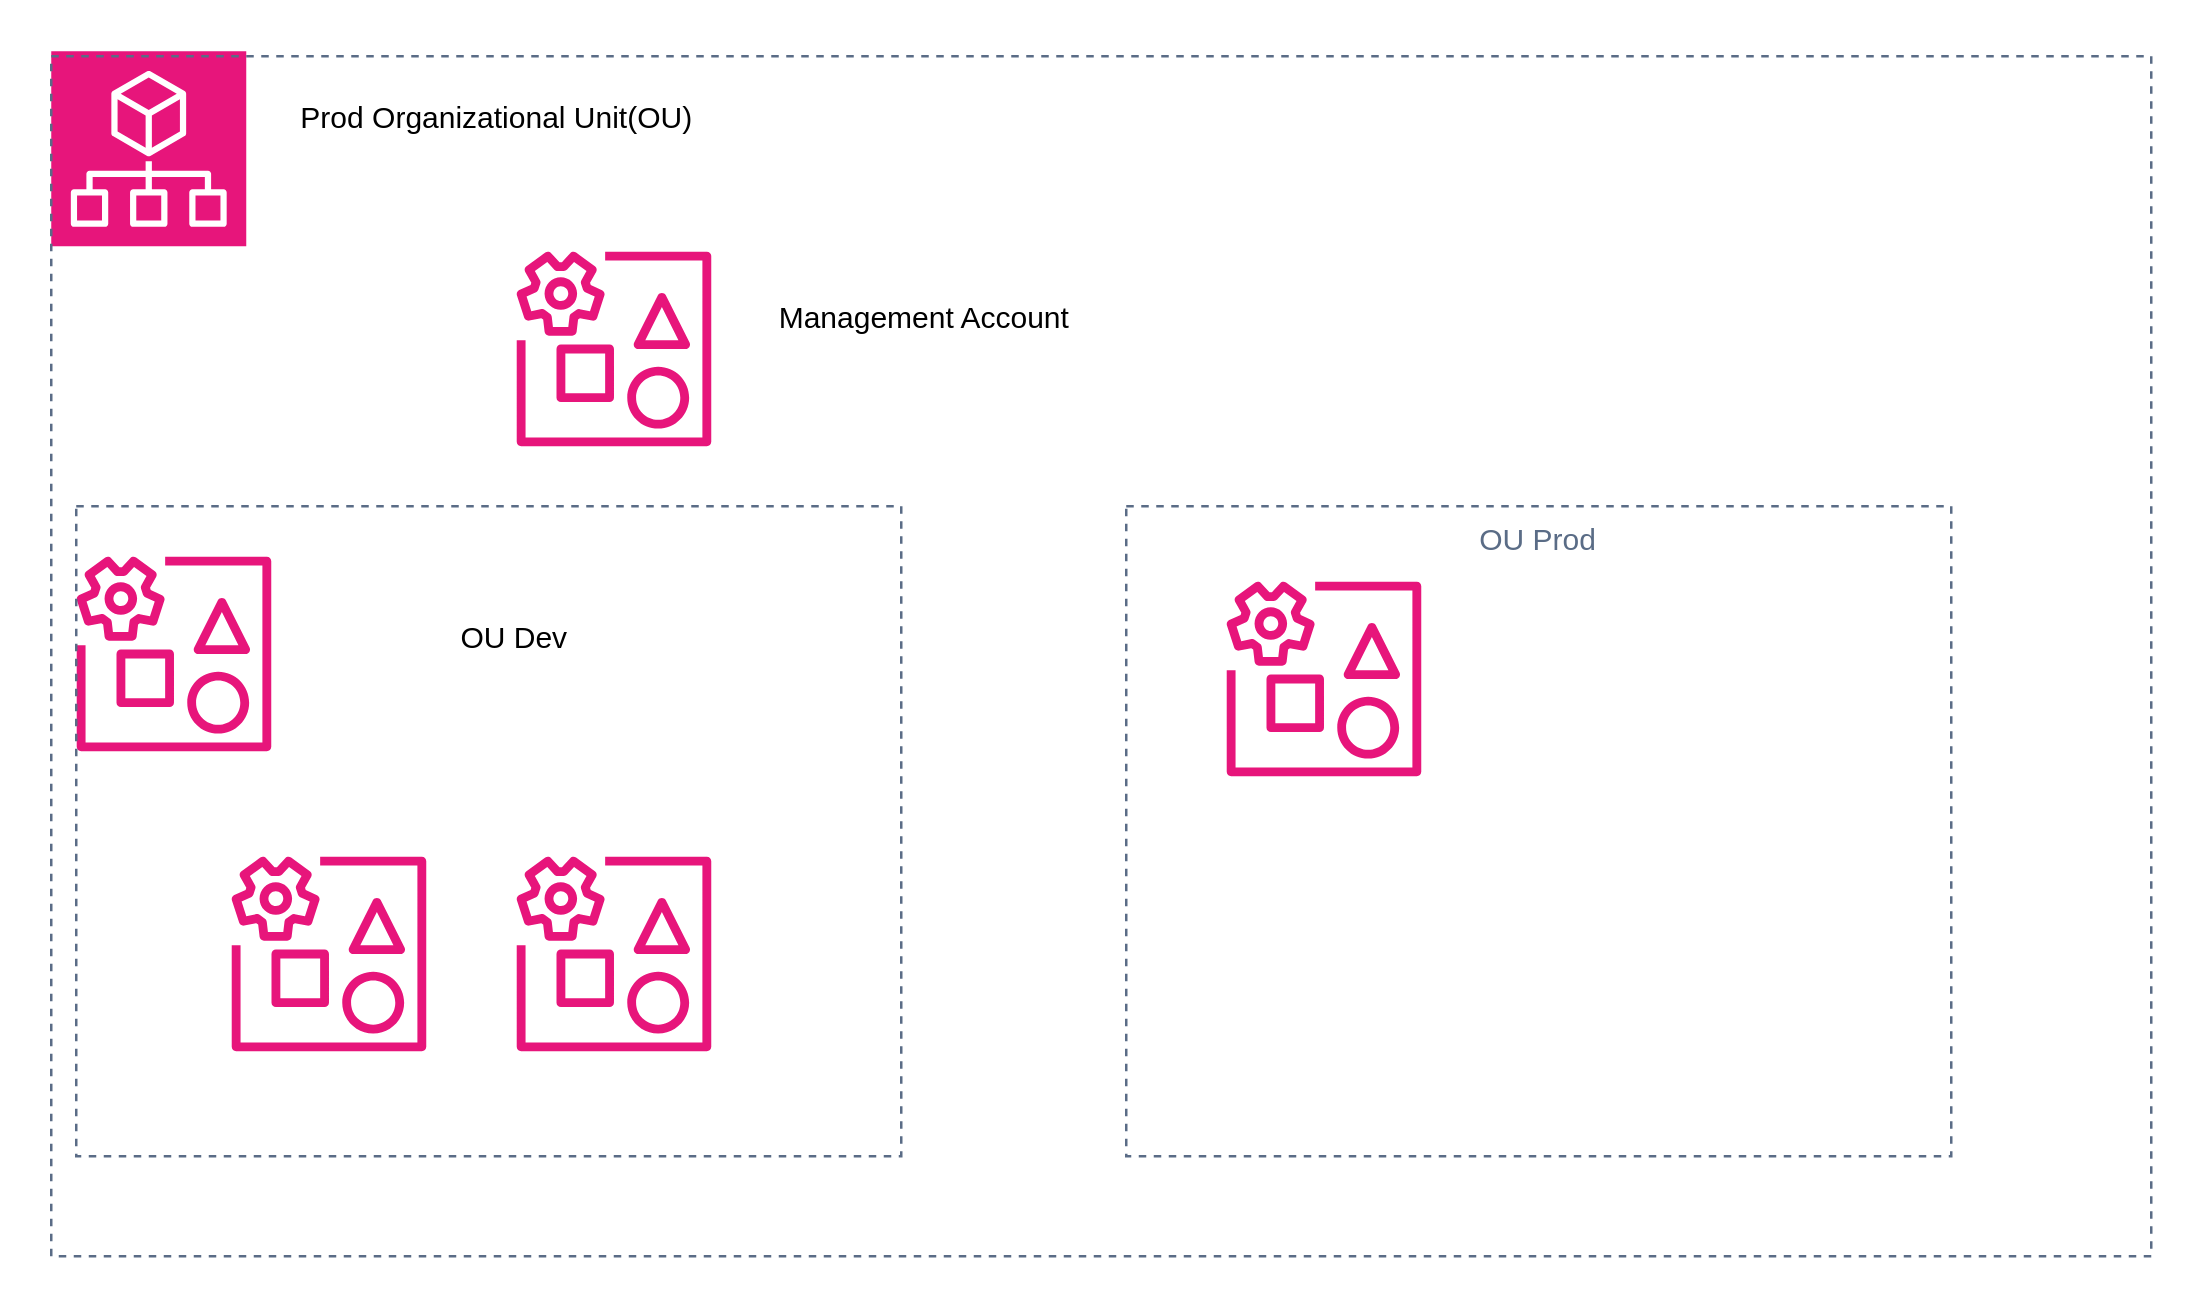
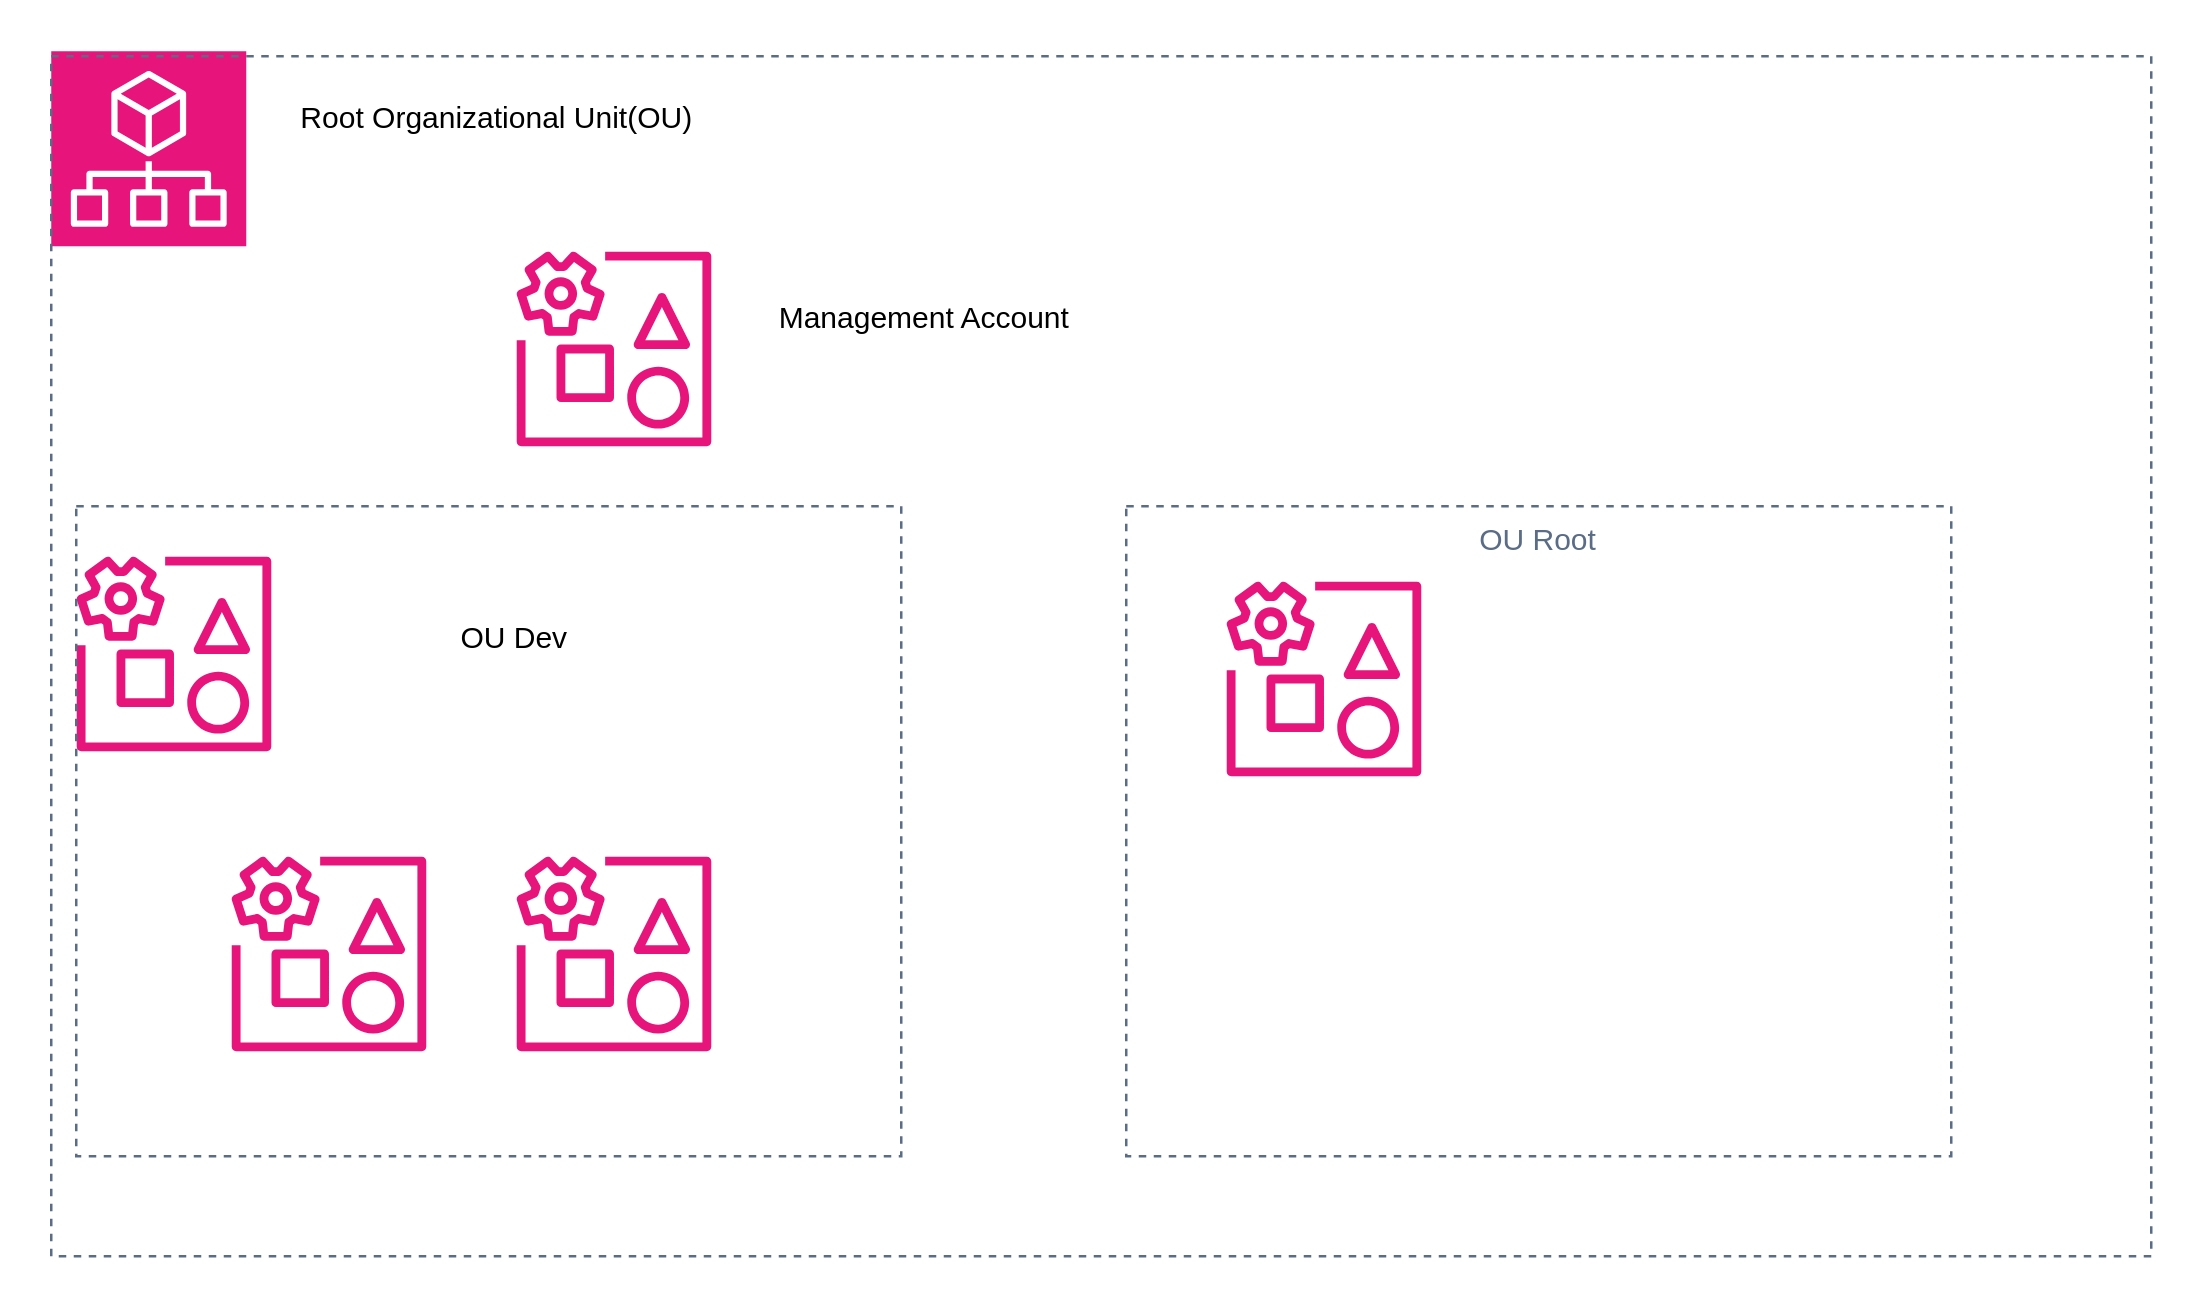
  <mxCell id="0" />
  <mxCell id="1" parent="0" />
  <mxCell id="2" value="" style="sketch=0;points=[[0,0,0],[0.25,0,0],[0.5,0,0],[0.75,0,0],[1,0,0],[0,1,0],[0.25,1,0],[0.5,1,0],[0.75,1,0],[1,1,0],[0,0.25,0],[0,0.5,0],[0,0.75,0],[1,0.25,0],[1,0.5,0],[1,0.75,0]];points=[[0,0,0],[0.25,0,0],[0.5,0,0],[0.75,0,0],[1,0,0],[0,1,0],[0.25,1,0],[0.5,1,0],[0.75,1,0],[1,1,0],[0,0.25,0],[0,0.5,0],[0,0.75,0],[1,0.25,0],[1,0.5,0],[1,0.75,0]];outlineConnect=0;fontColor=#232F3E;fillColor=#E7157B;strokeColor=#ffffff;dashed=0;verticalLabelPosition=bottom;verticalAlign=top;align=center;html=1;fontSize=12;fontStyle=0;aspect=fixed;shape=mxgraph.aws4.resourceIcon;resIcon=mxgraph.aws4.organizations;" vertex="1" parent="1"><mxGeometry x="20" y="20" width="78" height="78" as="geometry" /></mxCell>
- <mxCell id="3" value="Prod Organizational Unit(OU)" style="text;html=1;align=center;verticalAlign=middle;resizable=0;points=[];autosize=1;strokeColor=none;fillColor=none;" vertex="1" parent="1"><mxGeometry x="108" y="32" width="180" height="30" as="geometry" /></mxCell>
+ <mxCell id="3" value="Root Organizational Unit(OU)" style="text;html=1;align=center;verticalAlign=middle;resizable=0;points=[];autosize=1;strokeColor=none;fillColor=none;" vertex="1" parent="1"><mxGeometry x="108" y="32" width="180" height="30" as="geometry" /></mxCell>
  <mxCell id="4" value="" style="sketch=0;outlineConnect=0;fontColor=#232F3E;gradientColor=none;fillColor=#E7157B;strokeColor=none;dashed=0;verticalLabelPosition=bottom;verticalAlign=top;align=center;html=1;fontSize=12;fontStyle=0;aspect=fixed;pointerEvents=1;shape=mxgraph.aws4.organizations_management_account2;" vertex="1" parent="1"><mxGeometry x="206" y="100" width="78" height="78" as="geometry" /></mxCell>
  <mxCell id="5" value="Management Account" style="text;html=1;align=center;verticalAlign=middle;resizable=0;points=[];autosize=1;strokeColor=none;fillColor=none;" vertex="1" parent="1"><mxGeometry x="299" y="112" width="140" height="30" as="geometry" /></mxCell>
  <mxCell id="6" value="" style="sketch=0;outlineConnect=0;fontColor=#232F3E;gradientColor=none;fillColor=#E7157B;strokeColor=none;dashed=0;verticalLabelPosition=bottom;verticalAlign=top;align=center;html=1;fontSize=12;fontStyle=0;aspect=fixed;pointerEvents=1;shape=mxgraph.aws4.organizations_management_account2;" vertex="1" parent="1"><mxGeometry x="30" y="222" width="78" height="78" as="geometry" /></mxCell>
  <mxCell id="7" value="OU Dev" style="text;html=1;align=center;verticalAlign=middle;resizable=0;points=[];autosize=1;strokeColor=none;fillColor=none;" vertex="1" parent="1"><mxGeometry x="170" y="240" width="70" height="30" as="geometry" /></mxCell>
  <mxCell id="8" value="" style="sketch=0;outlineConnect=0;fontColor=#232F3E;gradientColor=none;fillColor=#E7157B;strokeColor=none;dashed=0;verticalLabelPosition=bottom;verticalAlign=top;align=center;html=1;fontSize=12;fontStyle=0;aspect=fixed;pointerEvents=1;shape=mxgraph.aws4.organizations_management_account2;" vertex="1" parent="1"><mxGeometry x="92" y="342" width="78" height="78" as="geometry" /></mxCell>
  <mxCell id="9" value="" style="sketch=0;outlineConnect=0;fontColor=#232F3E;gradientColor=none;fillColor=#E7157B;strokeColor=none;dashed=0;verticalLabelPosition=bottom;verticalAlign=top;align=center;html=1;fontSize=12;fontStyle=0;aspect=fixed;pointerEvents=1;shape=mxgraph.aws4.organizations_management_account2;" vertex="1" parent="1"><mxGeometry x="206" y="342" width="78" height="78" as="geometry" /></mxCell>
  <mxCell id="10" value="" style="fillColor=none;strokeColor=#5A6C86;dashed=1;verticalAlign=top;fontStyle=0;fontColor=#5A6C86;whiteSpace=wrap;html=1;" vertex="1" parent="1"><mxGeometry x="20" y="22" width="840" height="480" as="geometry" /></mxCell>
  <mxCell id="11" value="" style="fillColor=none;strokeColor=#5A6C86;dashed=1;verticalAlign=top;fontStyle=0;fontColor=#5A6C86;whiteSpace=wrap;html=1;" vertex="1" parent="1"><mxGeometry x="30" y="202" width="330" height="260" as="geometry" /></mxCell>
- <mxCell id="12" value="OU Prod" style="fillColor=none;strokeColor=#5A6C86;dashed=1;verticalAlign=top;fontStyle=0;fontColor=#5A6C86;whiteSpace=wrap;html=1;" vertex="1" parent="1"><mxGeometry x="450" y="202" width="330" height="260" as="geometry" /></mxCell>
+ <mxCell id="12" value="OU Root" style="fillColor=none;strokeColor=#5A6C86;dashed=1;verticalAlign=top;fontStyle=0;fontColor=#5A6C86;whiteSpace=wrap;html=1;" vertex="1" parent="1"><mxGeometry x="450" y="202" width="330" height="260" as="geometry" /></mxCell>
  <mxCell id="13" value="" style="sketch=0;outlineConnect=0;fontColor=#232F3E;gradientColor=none;fillColor=#E7157B;strokeColor=none;dashed=0;verticalLabelPosition=bottom;verticalAlign=top;align=center;html=1;fontSize=12;fontStyle=0;aspect=fixed;pointerEvents=1;shape=mxgraph.aws4.organizations_management_account2;" vertex="1" parent="1"><mxGeometry x="490" y="232" width="78" height="78" as="geometry" /></mxCell>
